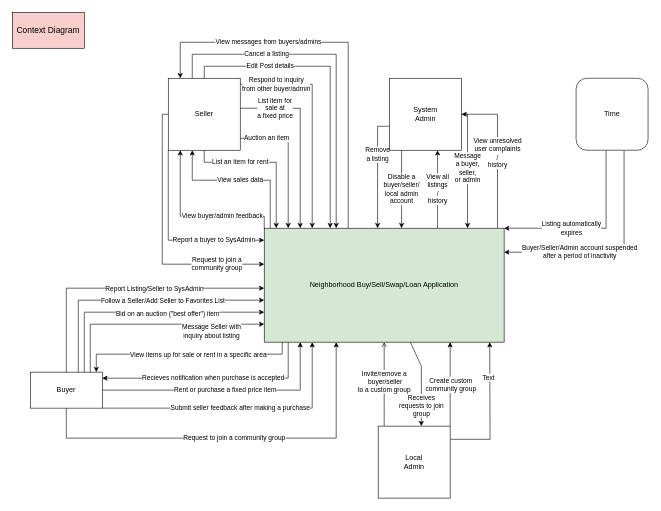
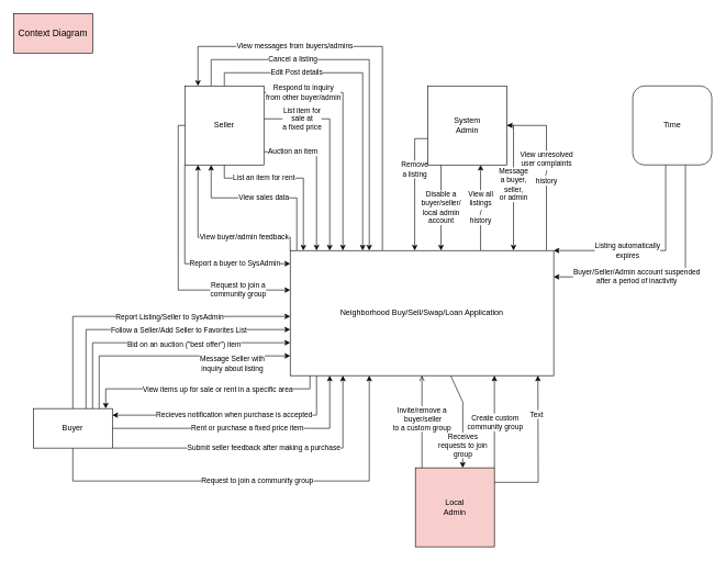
  <mxCell id="0" />
  <mxCell id="1" parent="0" />
  <mxCell id="2" value="View unresolved &lt;br&gt;user complaints&lt;br&gt;/&lt;br&gt;history" style="edgeStyle=orthogonalEdgeStyle;rounded=0;orthogonalLoop=1;jettySize=auto;html=1;" parent="1" target="23" edge="1"><mxGeometry relative="1" as="geometry"><Array as="points"><mxPoint x="829" y="190" /></Array><mxPoint as="offset" /><mxPoint x="829" y="380" as="sourcePoint" /></mxGeometry></mxCell>
  <mxCell id="3" value="Respond to inquiry &lt;br&gt;from other buyer/admin" style="edgeStyle=orthogonalEdgeStyle;rounded=0;orthogonalLoop=1;jettySize=auto;html=1;" parent="1" source="16" target="9" edge="1"><mxGeometry x="-0.667" relative="1" as="geometry"><Array as="points"><mxPoint x="520" y="140" /></Array><mxPoint as="offset" /></mxGeometry></mxCell>
  <mxCell id="4" value="View all &lt;br&gt;listings &lt;br&gt;/ &lt;br&gt;history" style="edgeStyle=orthogonalEdgeStyle;rounded=0;orthogonalLoop=1;jettySize=auto;html=1;" parent="1" target="23" edge="1"><mxGeometry relative="1" as="geometry"><Array as="points"><mxPoint x="729" y="310" /><mxPoint x="729" y="310" /></Array><mxPoint x="729" y="380" as="sourcePoint" /></mxGeometry></mxCell>
  <mxCell id="5" value="View sales data" style="edgeStyle=orthogonalEdgeStyle;rounded=0;orthogonalLoop=1;jettySize=auto;html=1;" parent="1" source="9" target="16" edge="1"><mxGeometry relative="1" as="geometry"><Array as="points"><mxPoint x="450" y="300" /><mxPoint x="320" y="300" /></Array></mxGeometry></mxCell>
  <mxCell id="6" value="View&amp;nbsp;buyer/admin feedback" style="edgeStyle=orthogonalEdgeStyle;rounded=0;orthogonalLoop=1;jettySize=auto;html=1;" parent="1" source="9" target="16" edge="1"><mxGeometry x="-0.333" relative="1" as="geometry"><Array as="points"><mxPoint x="440" y="360" /><mxPoint x="300" y="360" /></Array><mxPoint as="offset" /></mxGeometry></mxCell>
  <mxCell id="7" value="Recieves notification when purchase is accepted" style="edgeStyle=orthogonalEdgeStyle;rounded=0;orthogonalLoop=1;jettySize=auto;html=1;" parent="1" source="9" target="34" edge="1"><mxGeometry relative="1" as="geometry"><Array as="points"><mxPoint x="480" y="630" /><mxPoint x="70" y="630" /></Array></mxGeometry></mxCell>
  <mxCell id="8" value="View messages from buyers/admins" style="edgeStyle=orthogonalEdgeStyle;rounded=0;orthogonalLoop=1;jettySize=auto;html=1;" parent="1" source="9" target="16" edge="1"><mxGeometry x="0.362" relative="1" as="geometry"><Array as="points"><mxPoint x="580" y="70" /><mxPoint x="300" y="70" /></Array><mxPoint as="offset" /></mxGeometry></mxCell>
- <mxCell id="9" value="Neighborhood Buy/Sell/Swap/Loan Application" style="rounded=0;whiteSpace=wrap;html=1;fillColor=#d5e8d4;" parent="1" vertex="1"><mxGeometry x="440" y="380" width="400" height="190" as="geometry" /></mxCell>
+ <mxCell id="9" value="Neighborhood Buy/Sell/Swap/Loan Application" style="rounded=0;whiteSpace=wrap;html=1;" parent="1" vertex="1"><mxGeometry x="440" y="380" width="400" height="190" as="geometry" /></mxCell>
  <mxCell id="10" value="List item for &lt;br&gt;sale at &lt;br&gt;a fixed price" style="edgeStyle=orthogonalEdgeStyle;rounded=0;orthogonalLoop=1;jettySize=auto;html=1;" parent="1" source="16" target="9" edge="1"><mxGeometry x="-0.613" relative="1" as="geometry"><Array as="points"><mxPoint x="500" y="180" /></Array><mxPoint as="offset" /></mxGeometry></mxCell>
  <mxCell id="11" value="Auction an item" style="edgeStyle=orthogonalEdgeStyle;rounded=0;orthogonalLoop=1;jettySize=auto;html=1;" parent="1" source="16" target="9" edge="1"><mxGeometry x="-0.619" relative="1" as="geometry"><Array as="points"><mxPoint x="480" y="230" /></Array><mxPoint as="offset" /></mxGeometry></mxCell>
  <mxCell id="12" value="List an item for rent" style="edgeStyle=orthogonalEdgeStyle;rounded=0;orthogonalLoop=1;jettySize=auto;html=1;" parent="1" source="16" target="9" edge="1"><mxGeometry x="-0.36" relative="1" as="geometry"><Array as="points"><mxPoint x="340" y="270" /><mxPoint x="460" y="270" /></Array><mxPoint as="offset" /></mxGeometry></mxCell>
  <mxCell id="13" value="Edit Post details" style="edgeStyle=orthogonalEdgeStyle;rounded=0;orthogonalLoop=1;jettySize=auto;html=1;" parent="1" source="16" target="9" edge="1"><mxGeometry x="-0.48" relative="1" as="geometry"><Array as="points"><mxPoint x="340" y="110" /><mxPoint x="550" y="110" /></Array><mxPoint as="offset" /></mxGeometry></mxCell>
  <mxCell id="14" value="Cancel a listing" style="edgeStyle=orthogonalEdgeStyle;rounded=0;orthogonalLoop=1;jettySize=auto;html=1;" parent="1" source="16" target="9" edge="1"><mxGeometry x="-0.424" relative="1" as="geometry"><Array as="points"><mxPoint x="320" y="90" /><mxPoint x="560" y="90" /></Array><mxPoint as="offset" /></mxGeometry></mxCell>
  <mxCell id="15" value="Report a buyer to SysAdmin" style="edgeStyle=orthogonalEdgeStyle;rounded=0;orthogonalLoop=1;jettySize=auto;html=1;" parent="1" source="16" target="9" edge="1"><mxGeometry x="0.455" relative="1" as="geometry"><Array as="points"><mxPoint x="280" y="400" /></Array><mxPoint as="offset" /></mxGeometry></mxCell>
  <mxCell id="16" value="Seller" style="whiteSpace=wrap;html=1;aspect=fixed;" parent="1" vertex="1"><mxGeometry x="280" y="130" width="120" height="120" as="geometry" /></mxCell>
  <mxCell id="17" value="Listing automatically &lt;br&gt;expires" style="edgeStyle=orthogonalEdgeStyle;rounded=0;orthogonalLoop=1;jettySize=auto;html=1;" parent="1" source="19" target="9" edge="1"><mxGeometry x="0.25" relative="1" as="geometry"><Array as="points"><mxPoint x="1010" y="380" /></Array><mxPoint as="offset" /></mxGeometry></mxCell>
  <mxCell id="18" value="Buyer/Seller/Admin account suspended &lt;br&gt;after a period of inactivity" style="edgeStyle=orthogonalEdgeStyle;rounded=0;orthogonalLoop=1;jettySize=auto;html=1;" parent="1" source="19" target="9" edge="1"><mxGeometry x="0.319" relative="1" as="geometry"><Array as="points"><mxPoint x="1040" y="420" /></Array><mxPoint as="offset" /></mxGeometry></mxCell>
  <mxCell id="19" value="Time" style="whiteSpace=wrap;html=1;aspect=fixed;rounded=1;" parent="1" vertex="1"><mxGeometry x="960" y="130" width="120" height="120" as="geometry" /></mxCell>
  <mxCell id="20" value="Remove &lt;br&gt;a listing" style="edgeStyle=orthogonalEdgeStyle;rounded=0;orthogonalLoop=1;jettySize=auto;html=1;" parent="1" source="23" edge="1"><mxGeometry x="-0.3" relative="1" as="geometry"><Array as="points"><mxPoint x="629" y="210" /></Array><mxPoint as="offset" /><mxPoint x="629" y="380" as="targetPoint" /></mxGeometry></mxCell>
  <mxCell id="21" value="Disable a &lt;br&gt;buyer/seller/&lt;br&gt;local admin &lt;br&gt;account" style="edgeStyle=orthogonalEdgeStyle;rounded=0;orthogonalLoop=1;jettySize=auto;html=1;" parent="1" source="23" edge="1"><mxGeometry relative="1" as="geometry"><Array as="points"><mxPoint x="669" y="320" /><mxPoint x="669" y="320" /></Array><mxPoint x="669" y="380" as="targetPoint" /><mxPoint as="offset" /></mxGeometry></mxCell>
  <mxCell id="22" value="Message &lt;br&gt;a buyer,&lt;br&gt;seller,&lt;br&gt;or admin" style="edgeStyle=orthogonalEdgeStyle;rounded=0;orthogonalLoop=1;jettySize=auto;html=1;" parent="1" source="23" edge="1"><mxGeometry relative="1" as="geometry"><Array as="points"><mxPoint x="779" y="330" /><mxPoint x="779" y="330" /></Array><mxPoint x="779" y="380" as="targetPoint" /></mxGeometry></mxCell>
  <mxCell id="23" value="System&lt;br&gt;Admin" style="whiteSpace=wrap;html=1;aspect=fixed;" parent="1" vertex="1"><mxGeometry x="649" y="130" width="120" height="120" as="geometry" /></mxCell>
  <mxCell id="24" value="Create custom &lt;br&gt;community group" style="edgeStyle=orthogonalEdgeStyle;rounded=0;orthogonalLoop=1;jettySize=auto;html=1;exitX=1;exitY=0;exitDx=0;exitDy=0;" parent="1" source="28" edge="1"><mxGeometry relative="1" as="geometry"><mxPoint x="800" y="710" as="sourcePoint" /><mxPoint x="750" y="570" as="targetPoint" /></mxGeometry></mxCell>
  <mxCell id="25" value="Invite/remove a&lt;br&gt;&amp;nbsp;buyer/seller&lt;br&gt;to a custom group" style="edgeStyle=orthogonalEdgeStyle;rounded=0;orthogonalLoop=1;jettySize=auto;html=1;endArrow=open;" parent="1" source="28" target="9" edge="1"><mxGeometry x="0.053" relative="1" as="geometry"><Array as="points"><mxPoint x="640" y="680" /><mxPoint x="640" y="680" /></Array><mxPoint as="offset" /></mxGeometry></mxCell>
  <mxCell id="26" style="edgeStyle=orthogonalEdgeStyle;rounded=0;orthogonalLoop=1;jettySize=auto;html=1;exitX=1;exitY=0.183;exitDx=0;exitDy=0;entryX=0.915;entryY=1.016;entryDx=0;entryDy=0;entryPerimeter=0;exitPerimeter=0;" parent="1" source="28" edge="1"><mxGeometry relative="1" as="geometry"><mxPoint x="760" y="736.96" as="sourcePoint" /><mxPoint x="816" y="570" as="targetPoint" /></mxGeometry></mxCell>
  <mxCell id="27" value="Text" style="edgeLabel;html=1;align=center;verticalAlign=middle;resizable=0;points=[];" parent="26" vertex="1" connectable="0"><mxGeometry x="0.492" y="3" relative="1" as="geometry"><mxPoint as="offset" /></mxGeometry></mxCell>
- <mxCell id="28" value="Local&lt;br&gt;Admin" style="whiteSpace=wrap;html=1;aspect=fixed;" parent="1" vertex="1"><mxGeometry x="630" y="710" width="120" height="120" as="geometry" /></mxCell>
+ <mxCell id="28" value="Local&lt;br&gt;Admin" style="whiteSpace=wrap;html=1;aspect=fixed;fillColor=#f8cecc;" parent="1" vertex="1"><mxGeometry x="630" y="710" width="120" height="120" as="geometry" /></mxCell>
  <mxCell id="29" style="edgeStyle=orthogonalEdgeStyle;rounded=0;orthogonalLoop=1;jettySize=auto;html=1;" parent="1" source="34" target="9" edge="1"><mxGeometry relative="1" as="geometry"><Array as="points"><mxPoint x="110" y="480" /></Array></mxGeometry></mxCell>
  <mxCell id="30" value="Report Listing/Seller to SysAdmin" style="edgeLabel;html=1;align=center;verticalAlign=middle;resizable=0;points=[];" parent="29" vertex="1" connectable="0"><mxGeometry x="0.217" relative="1" as="geometry"><mxPoint as="offset" /></mxGeometry></mxCell>
  <mxCell id="31" value="Rent or purchase a fixed price item" style="edgeStyle=orthogonalEdgeStyle;rounded=0;orthogonalLoop=1;jettySize=auto;html=1;" parent="1" source="34" target="9" edge="1"><mxGeometry relative="1" as="geometry"><Array as="points"><mxPoint x="500" y="650" /></Array></mxGeometry></mxCell>
  <mxCell id="32" value="Submit seller feedback after making a purchase" style="edgeStyle=orthogonalEdgeStyle;rounded=0;orthogonalLoop=1;jettySize=auto;html=1;" parent="1" source="34" target="9" edge="1"><mxGeometry relative="1" as="geometry"><Array as="points"><mxPoint x="60" y="680" /><mxPoint x="520" y="680" /></Array></mxGeometry></mxCell>
  <mxCell id="33" value="Request to join a community group" style="edgeStyle=orthogonalEdgeStyle;rounded=0;orthogonalLoop=1;jettySize=auto;html=1;" parent="1" source="34" target="9" edge="1"><mxGeometry relative="1" as="geometry"><Array as="points"><mxPoint x="110" y="730" /><mxPoint x="560" y="730" /></Array></mxGeometry></mxCell>
  <mxCell id="34" value="Buyer" style="rounded=0;whiteSpace=wrap;html=1;" parent="1" vertex="1"><mxGeometry x="50" y="620" width="120" height="60" as="geometry" /></mxCell>
  <mxCell id="35" value="" style="endArrow=classic;html=1;rounded=0;edgeStyle=orthogonalEdgeStyle;" parent="1" source="9" target="34" edge="1"><mxGeometry width="50" height="50" relative="1" as="geometry"><mxPoint x="690" y="540" as="sourcePoint" /><mxPoint x="640" y="590" as="targetPoint" /><Array as="points"><mxPoint x="470" y="590" /><mxPoint x="160" y="590" /></Array></mxGeometry></mxCell>
  <mxCell id="36" value="View items up for sale or rent in a specific area" style="edgeLabel;html=1;align=center;verticalAlign=middle;resizable=0;points=[];" parent="35" vertex="1" connectable="0"><mxGeometry x="0.526" y="-2" relative="1" as="geometry"><mxPoint x="114" y="2" as="offset" /></mxGeometry></mxCell>
  <mxCell id="37" value="" style="endArrow=classic;html=1;rounded=0;edgeStyle=orthogonalEdgeStyle;" parent="1" source="34" target="9" edge="1"><mxGeometry width="50" height="50" relative="1" as="geometry"><mxPoint x="301.04" y="650" as="sourcePoint" /><mxPoint x="440" y="396.95" as="targetPoint" /><Array as="points"><mxPoint x="140" y="520" /></Array></mxGeometry></mxCell>
  <mxCell id="38" value="Bid on an auction (&quot;best offer&quot;) item" style="edgeLabel;html=1;align=center;verticalAlign=middle;resizable=0;points=[];" parent="37" vertex="1" connectable="0"><mxGeometry x="0.458" y="-2" relative="1" as="geometry"><mxPoint x="-54" as="offset" /></mxGeometry></mxCell>
  <mxCell id="39" value="" style="endArrow=classic;html=1;rounded=0;edgeStyle=orthogonalEdgeStyle;" parent="1" source="34" target="9" edge="1"><mxGeometry width="50" height="50" relative="1" as="geometry"><mxPoint x="640" y="590" as="sourcePoint" /><mxPoint x="690" y="540" as="targetPoint" /><Array as="points"><mxPoint x="150" y="540" /></Array></mxGeometry></mxCell>
  <mxCell id="40" value="Message Seller with &lt;br&gt;inquiry about listing" style="edgeLabel;html=1;align=center;verticalAlign=middle;resizable=0;points=[];" parent="39" vertex="1" connectable="0"><mxGeometry x="0.518" y="-5" relative="1" as="geometry"><mxPoint y="6" as="offset" /></mxGeometry></mxCell>
  <mxCell id="41" value="" style="endArrow=classic;html=1;rounded=0;edgeStyle=orthogonalEdgeStyle;" parent="1" source="34" target="9" edge="1"><mxGeometry width="50" height="50" relative="1" as="geometry"><mxPoint x="640" y="490" as="sourcePoint" /><mxPoint x="690" y="440" as="targetPoint" /><Array as="points"><mxPoint x="130" y="500" /></Array></mxGeometry></mxCell>
  <mxCell id="42" value="Follow a Seller/Add Seller to Favorites List" style="edgeLabel;html=1;align=center;verticalAlign=middle;resizable=0;points=[];" parent="41" vertex="1" connectable="0"><mxGeometry x="0.093" y="-3" relative="1" as="geometry"><mxPoint x="25" y="-3" as="offset" /></mxGeometry></mxCell>
  <mxCell id="43" value="Request to join a &lt;br&gt;community group" style="edgeStyle=orthogonalEdgeStyle;rounded=0;orthogonalLoop=1;jettySize=auto;html=1;" parent="1" source="16" target="9" edge="1"><mxGeometry x="0.633" relative="1" as="geometry"><mxPoint x="120" y="690" as="sourcePoint" /><mxPoint x="570" y="580" as="targetPoint" /><Array as="points"><mxPoint x="270" y="190" /><mxPoint x="270" y="440" /></Array><mxPoint as="offset" /></mxGeometry></mxCell>
  <mxCell id="44" value="" style="endArrow=classic;html=1;rounded=0;" parent="1" source="9" edge="1"><mxGeometry width="50" height="50" relative="1" as="geometry"><mxPoint x="678.132" y="570" as="sourcePoint" /><mxPoint x="701.861" y="710" as="targetPoint" /><Array as="points"><mxPoint x="702" y="610" /><mxPoint x="702" y="640" /></Array></mxGeometry></mxCell>
  <mxCell id="45" value="Receives&lt;br&gt;requests to join&lt;br&gt;group" style="edgeLabel;html=1;align=center;verticalAlign=middle;resizable=0;points=[];" parent="44" vertex="1" connectable="0"><mxGeometry x="0.528" relative="1" as="geometry"><mxPoint as="offset" /></mxGeometry></mxCell>
  <mxCell id="46" value="Context Diagram" style="rounded=0;whiteSpace=wrap;html=1;fontSize=14;fontStyle=0;fillColor=#f8cecc;" vertex="1" parent="1"><mxGeometry x="20" y="20" width="120" height="60" as="geometry" /></mxCell>
